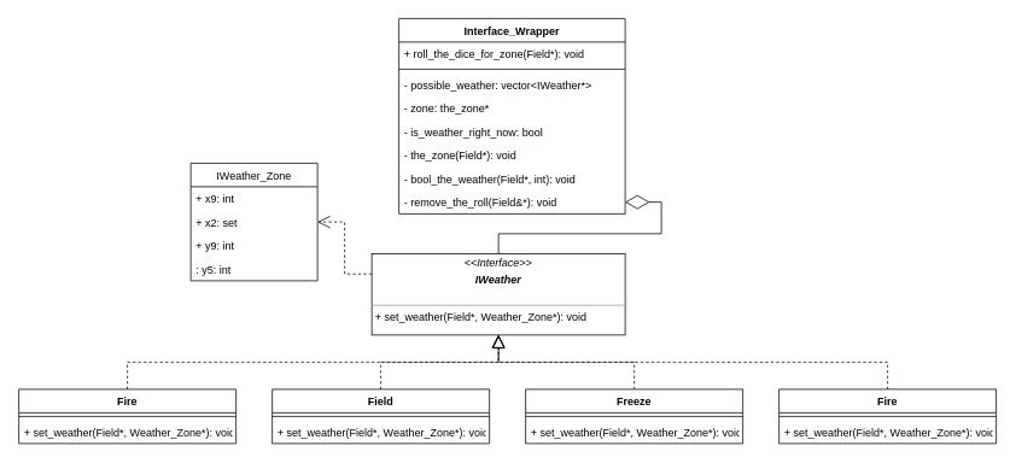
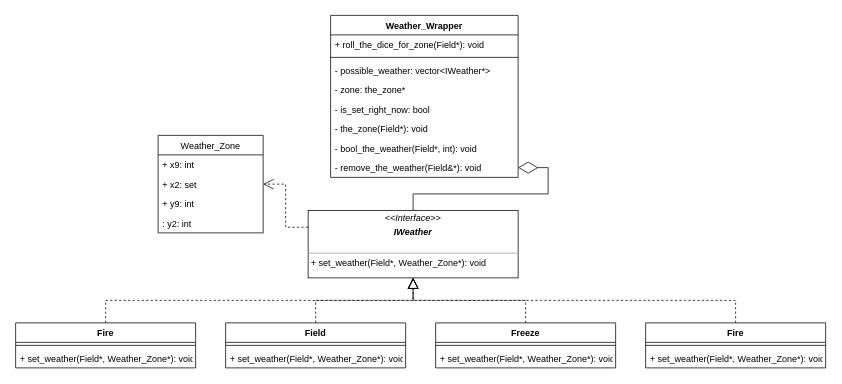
  <mxCell id="0" />
  <mxCell id="1" parent="0" />
- <mxCell id="2" value="Interface_Wrapper" style="swimlane;fontStyle=1;align=center;verticalAlign=top;childLayout=stackLayout;horizontal=1;startSize=26;horizontalStack=0;resizeParent=1;resizeParentMax=0;resizeLast=0;collapsible=1;marginBottom=0;" vertex="1" parent="1"><mxGeometry x="440" y="20" width="250" height="216" as="geometry" /></mxCell>
+ <mxCell id="2" value="Weather_Wrapper" style="swimlane;fontStyle=1;align=center;verticalAlign=top;childLayout=stackLayout;horizontal=1;startSize=26;horizontalStack=0;resizeParent=1;resizeParentMax=0;resizeLast=0;collapsible=1;marginBottom=0;" vertex="1" parent="1"><mxGeometry x="440" y="20" width="250" height="216" as="geometry" /></mxCell>
  <mxCell id="3" value="+ roll_the_dice_for_zone(Field*): void" style="text;strokeColor=none;fillColor=none;align=left;verticalAlign=top;spacingLeft=4;spacingRight=4;overflow=hidden;rotatable=0;points=[[0,0.5],[1,0.5]];portConstraint=eastwest;" vertex="1" parent="2"><mxGeometry y="26" width="250" height="26" as="geometry" /></mxCell>
  <mxCell id="4" value="" style="line;strokeWidth=1;fillColor=none;align=left;verticalAlign=middle;spacingTop=-1;spacingLeft=3;spacingRight=3;rotatable=0;labelPosition=right;points=[];portConstraint=eastwest;strokeColor=inherit;" vertex="1" parent="2"><mxGeometry y="52" width="250" height="8" as="geometry" /></mxCell>
  <mxCell id="5" value="- possible_weather: vector&lt;IWeather*&gt;" style="text;strokeColor=none;fillColor=none;align=left;verticalAlign=top;spacingLeft=4;spacingRight=4;overflow=hidden;rotatable=0;points=[[0,0.5],[1,0.5]];portConstraint=eastwest;" vertex="1" parent="2"><mxGeometry y="60" width="250" height="26" as="geometry" /></mxCell>
  <mxCell id="6" value="- zone: the_zone*" style="text;strokeColor=none;fillColor=none;align=left;verticalAlign=top;spacingLeft=4;spacingRight=4;overflow=hidden;rotatable=0;points=[[0,0.5],[1,0.5]];portConstraint=eastwest;" vertex="1" parent="2"><mxGeometry y="86" width="250" height="26" as="geometry" /></mxCell>
- <mxCell id="7" value="- is_weather_right_now: bool" style="text;strokeColor=none;fillColor=none;align=left;verticalAlign=top;spacingLeft=4;spacingRight=4;overflow=hidden;rotatable=0;points=[[0,0.5],[1,0.5]];portConstraint=eastwest;" vertex="1" parent="2"><mxGeometry y="112" width="250" height="26" as="geometry" /></mxCell>
+ <mxCell id="7" value="- is_set_right_now: bool" style="text;strokeColor=none;fillColor=none;align=left;verticalAlign=top;spacingLeft=4;spacingRight=4;overflow=hidden;rotatable=0;points=[[0,0.5],[1,0.5]];portConstraint=eastwest;" vertex="1" parent="2"><mxGeometry y="112" width="250" height="26" as="geometry" /></mxCell>
  <mxCell id="8" value="- the_zone(Field*): void" style="text;strokeColor=none;fillColor=none;align=left;verticalAlign=top;spacingLeft=4;spacingRight=4;overflow=hidden;rotatable=0;points=[[0,0.5],[1,0.5]];portConstraint=eastwest;" vertex="1" parent="2"><mxGeometry y="138" width="250" height="26" as="geometry" /></mxCell>
  <mxCell id="9" value="- bool_the_weather(Field*, int): void" style="text;strokeColor=none;fillColor=none;align=left;verticalAlign=top;spacingLeft=4;spacingRight=4;overflow=hidden;rotatable=0;points=[[0,0.5],[1,0.5]];portConstraint=eastwest;" vertex="1" parent="2"><mxGeometry y="164" width="250" height="26" as="geometry" /></mxCell>
- <mxCell id="10" value="- remove_the_roll(Field&amp;*): void" style="text;strokeColor=none;fillColor=none;align=left;verticalAlign=top;spacingLeft=4;spacingRight=4;overflow=hidden;rotatable=0;points=[[0,0.5],[1,0.5]];portConstraint=eastwest;" vertex="1" parent="2"><mxGeometry y="190" width="250" height="26" as="geometry" /></mxCell>
+ <mxCell id="10" value="- remove_the_weather(Field&amp;*): void" style="text;strokeColor=none;fillColor=none;align=left;verticalAlign=top;spacingLeft=4;spacingRight=4;overflow=hidden;rotatable=0;points=[[0,0.5],[1,0.5]];portConstraint=eastwest;" vertex="1" parent="2"><mxGeometry y="190" width="250" height="26" as="geometry" /></mxCell>
  <mxCell id="11" value="&lt;p style=&quot;margin:0px;margin-top:4px;text-align:center;&quot;&gt;&lt;i&gt;&amp;lt;&amp;lt;Interface&amp;gt;&amp;gt;&lt;/i&gt;&lt;br&gt;&lt;/p&gt;&lt;p style=&quot;margin:0px;margin-top:4px;text-align:center;&quot;&gt;&lt;b&gt;&lt;i&gt;IWeather&lt;/i&gt;&lt;/b&gt;&lt;/p&gt;&lt;p style=&quot;margin:0px;margin-left:4px;&quot;&gt;&lt;br&gt;&lt;/p&gt;&lt;hr size=&quot;1&quot;&gt;&lt;p style=&quot;margin:0px;margin-left:4px;&quot;&gt;+ set_weather(Field*, Weather_Zone*): void&lt;br&gt;&lt;/p&gt;" style="verticalAlign=top;align=left;overflow=fill;fontSize=12;fontFamily=Helvetica;html=1;" vertex="1" parent="1"><mxGeometry x="410" y="280" width="280" height="90" as="geometry" /></mxCell>
  <mxCell id="12" value="Fire" style="swimlane;fontStyle=1;align=center;verticalAlign=top;childLayout=stackLayout;horizontal=1;startSize=26;horizontalStack=0;resizeParent=1;resizeParentMax=0;resizeLast=0;collapsible=1;marginBottom=0;" vertex="1" parent="1"><mxGeometry x="20" y="430" width="240" height="60" as="geometry" /></mxCell>
  <mxCell id="13" value="" style="line;strokeWidth=1;fillColor=none;align=left;verticalAlign=middle;spacingTop=-1;spacingLeft=3;spacingRight=3;rotatable=0;labelPosition=right;points=[];portConstraint=eastwest;strokeColor=inherit;" vertex="1" parent="12"><mxGeometry y="26" width="240" height="8" as="geometry" /></mxCell>
  <mxCell id="14" value="+ set_weather(Field*, Weather_Zone*): void" style="text;strokeColor=none;fillColor=none;align=left;verticalAlign=top;spacingLeft=4;spacingRight=4;overflow=hidden;rotatable=0;points=[[0,0.5],[1,0.5]];portConstraint=eastwest;" vertex="1" parent="12"><mxGeometry y="34" width="240" height="26" as="geometry" /></mxCell>
- <mxCell id="15" value="IWeather_Zone" style="swimlane;fontStyle=0;childLayout=stackLayout;horizontal=1;startSize=26;fillColor=none;horizontalStack=0;resizeParent=1;resizeParentMax=0;resizeLast=0;collapsible=1;marginBottom=0;" vertex="1" parent="1"><mxGeometry x="210" y="180" width="140" height="130" as="geometry" /></mxCell>
+ <mxCell id="15" value="Weather_Zone" style="swimlane;fontStyle=0;childLayout=stackLayout;horizontal=1;startSize=26;fillColor=none;horizontalStack=0;resizeParent=1;resizeParentMax=0;resizeLast=0;collapsible=1;marginBottom=0;" vertex="1" parent="1"><mxGeometry x="210" y="180" width="140" height="130" as="geometry" /></mxCell>
  <mxCell id="16" value="+ x9: int" style="text;strokeColor=none;fillColor=none;align=left;verticalAlign=top;spacingLeft=4;spacingRight=4;overflow=hidden;rotatable=0;points=[[0,0.5],[1,0.5]];portConstraint=eastwest;" vertex="1" parent="15"><mxGeometry y="26" width="140" height="26" as="geometry" /></mxCell>
  <mxCell id="17" value="+ x2: set" style="text;strokeColor=none;fillColor=none;align=left;verticalAlign=top;spacingLeft=4;spacingRight=4;overflow=hidden;rotatable=0;points=[[0,0.5],[1,0.5]];portConstraint=eastwest;" vertex="1" parent="15"><mxGeometry y="52" width="140" height="26" as="geometry" /></mxCell>
  <mxCell id="18" value="+ y9: int" style="text;strokeColor=none;fillColor=none;align=left;verticalAlign=top;spacingLeft=4;spacingRight=4;overflow=hidden;rotatable=0;points=[[0,0.5],[1,0.5]];portConstraint=eastwest;" vertex="1" parent="15"><mxGeometry y="78" width="140" height="26" as="geometry" /></mxCell>
- <mxCell id="19" value=": y5: int" style="text;strokeColor=none;fillColor=none;align=left;verticalAlign=top;spacingLeft=4;spacingRight=4;overflow=hidden;rotatable=0;points=[[0,0.5],[1,0.5]];portConstraint=eastwest;" vertex="1" parent="15"><mxGeometry y="104" width="140" height="26" as="geometry" /></mxCell>
+ <mxCell id="19" value=": y2: int" style="text;strokeColor=none;fillColor=none;align=left;verticalAlign=top;spacingLeft=4;spacingRight=4;overflow=hidden;rotatable=0;points=[[0,0.5],[1,0.5]];portConstraint=eastwest;" vertex="1" parent="15"><mxGeometry y="104" width="140" height="26" as="geometry" /></mxCell>
  <mxCell id="20" value="" style="endArrow=open;endSize=12;dashed=1;html=1;rounded=0;exitX=0;exitY=0.25;exitDx=0;exitDy=0;entryX=1;entryY=0.5;entryDx=0;entryDy=0;edgeStyle=orthogonalEdgeStyle;" edge="1" parent="1" source="11" target="17"><mxGeometry width="160" relative="1" as="geometry"><mxPoint x="310" y="400" as="sourcePoint" /><mxPoint x="470" y="400" as="targetPoint" /></mxGeometry></mxCell>
  <mxCell id="21" value="Field" style="swimlane;fontStyle=1;align=center;verticalAlign=top;childLayout=stackLayout;horizontal=1;startSize=26;horizontalStack=0;resizeParent=1;resizeParentMax=0;resizeLast=0;collapsible=1;marginBottom=0;" vertex="1" parent="1"><mxGeometry x="300" y="430" width="240" height="60" as="geometry" /></mxCell>
  <mxCell id="22" value="" style="line;strokeWidth=1;fillColor=none;align=left;verticalAlign=middle;spacingTop=-1;spacingLeft=3;spacingRight=3;rotatable=0;labelPosition=right;points=[];portConstraint=eastwest;strokeColor=inherit;" vertex="1" parent="21"><mxGeometry y="26" width="240" height="8" as="geometry" /></mxCell>
  <mxCell id="23" value="+ set_weather(Field*, Weather_Zone*): void" style="text;strokeColor=none;fillColor=none;align=left;verticalAlign=top;spacingLeft=4;spacingRight=4;overflow=hidden;rotatable=0;points=[[0,0.5],[1,0.5]];portConstraint=eastwest;" vertex="1" parent="21"><mxGeometry y="34" width="240" height="26" as="geometry" /></mxCell>
  <mxCell id="24" value="Freeze" style="swimlane;fontStyle=1;align=center;verticalAlign=top;childLayout=stackLayout;horizontal=1;startSize=26;horizontalStack=0;resizeParent=1;resizeParentMax=0;resizeLast=0;collapsible=1;marginBottom=0;" vertex="1" parent="1"><mxGeometry x="580" y="430" width="240" height="60" as="geometry" /></mxCell>
  <mxCell id="25" value="" style="line;strokeWidth=1;fillColor=none;align=left;verticalAlign=middle;spacingTop=-1;spacingLeft=3;spacingRight=3;rotatable=0;labelPosition=right;points=[];portConstraint=eastwest;strokeColor=inherit;" vertex="1" parent="24"><mxGeometry y="26" width="240" height="8" as="geometry" /></mxCell>
  <mxCell id="26" value="+ set_weather(Field*, Weather_Zone*): void" style="text;strokeColor=none;fillColor=none;align=left;verticalAlign=top;spacingLeft=4;spacingRight=4;overflow=hidden;rotatable=0;points=[[0,0.5],[1,0.5]];portConstraint=eastwest;" vertex="1" parent="24"><mxGeometry y="34" width="240" height="26" as="geometry" /></mxCell>
  <mxCell id="27" value="Fire" style="swimlane;fontStyle=1;align=center;verticalAlign=top;childLayout=stackLayout;horizontal=1;startSize=26;horizontalStack=0;resizeParent=1;resizeParentMax=0;resizeLast=0;collapsible=1;marginBottom=0;" vertex="1" parent="1"><mxGeometry x="860" y="430" width="240" height="60" as="geometry" /></mxCell>
  <mxCell id="28" value="" style="line;strokeWidth=1;fillColor=none;align=left;verticalAlign=middle;spacingTop=-1;spacingLeft=3;spacingRight=3;rotatable=0;labelPosition=right;points=[];portConstraint=eastwest;strokeColor=inherit;" vertex="1" parent="27"><mxGeometry y="26" width="240" height="8" as="geometry" /></mxCell>
  <mxCell id="29" value="+ set_weather(Field*, Weather_Zone*): void" style="text;strokeColor=none;fillColor=none;align=left;verticalAlign=top;spacingLeft=4;spacingRight=4;overflow=hidden;rotatable=0;points=[[0,0.5],[1,0.5]];portConstraint=eastwest;" vertex="1" parent="27"><mxGeometry y="34" width="240" height="26" as="geometry" /></mxCell>
  <mxCell id="30" value="" style="endArrow=block;dashed=1;endFill=0;endSize=12;html=1;rounded=0;exitX=0.5;exitY=0;exitDx=0;exitDy=0;entryX=0.5;entryY=1;entryDx=0;entryDy=0;edgeStyle=orthogonalEdgeStyle;" edge="1" parent="1" source="12" target="11"><mxGeometry width="160" relative="1" as="geometry"><mxPoint x="450" y="400" as="sourcePoint" /><mxPoint x="610" y="400" as="targetPoint" /></mxGeometry></mxCell>
  <mxCell id="31" value="" style="endArrow=block;dashed=1;endFill=0;endSize=12;html=1;rounded=0;exitX=0.5;exitY=0;exitDx=0;exitDy=0;entryX=0.5;entryY=1;entryDx=0;entryDy=0;edgeStyle=orthogonalEdgeStyle;" edge="1" parent="1" source="21" target="11"><mxGeometry width="160" relative="1" as="geometry"><mxPoint x="450" y="400" as="sourcePoint" /><mxPoint x="610" y="400" as="targetPoint" /></mxGeometry></mxCell>
  <mxCell id="32" value="" style="endArrow=block;dashed=1;endFill=0;endSize=12;html=1;rounded=0;exitX=0.5;exitY=0;exitDx=0;exitDy=0;entryX=0.5;entryY=1;entryDx=0;entryDy=0;edgeStyle=orthogonalEdgeStyle;" edge="1" parent="1" source="24" target="11"><mxGeometry width="160" relative="1" as="geometry"><mxPoint x="450" y="400" as="sourcePoint" /><mxPoint x="610" y="400" as="targetPoint" /></mxGeometry></mxCell>
  <mxCell id="33" value="" style="endArrow=block;dashed=1;endFill=0;endSize=12;html=1;rounded=0;exitX=0.5;exitY=0;exitDx=0;exitDy=0;entryX=0.5;entryY=1;entryDx=0;entryDy=0;edgeStyle=orthogonalEdgeStyle;" edge="1" parent="1" source="27" target="11"><mxGeometry width="160" relative="1" as="geometry"><mxPoint x="450" y="400" as="sourcePoint" /><mxPoint x="610" y="400" as="targetPoint" /></mxGeometry></mxCell>
  <mxCell id="34" value="" style="endArrow=diamondThin;endFill=0;endSize=24;html=1;rounded=0;exitX=0.5;exitY=0;exitDx=0;exitDy=0;entryX=1;entryY=0.5;entryDx=0;entryDy=0;edgeStyle=orthogonalEdgeStyle;" edge="1" parent="1" source="11" target="10"><mxGeometry width="160" relative="1" as="geometry"><mxPoint x="490" y="330" as="sourcePoint" /><mxPoint x="650" y="330" as="targetPoint" /><Array as="points"><mxPoint x="550" y="258" /><mxPoint x="730" y="258" /><mxPoint x="730" y="223" /></Array></mxGeometry></mxCell>
